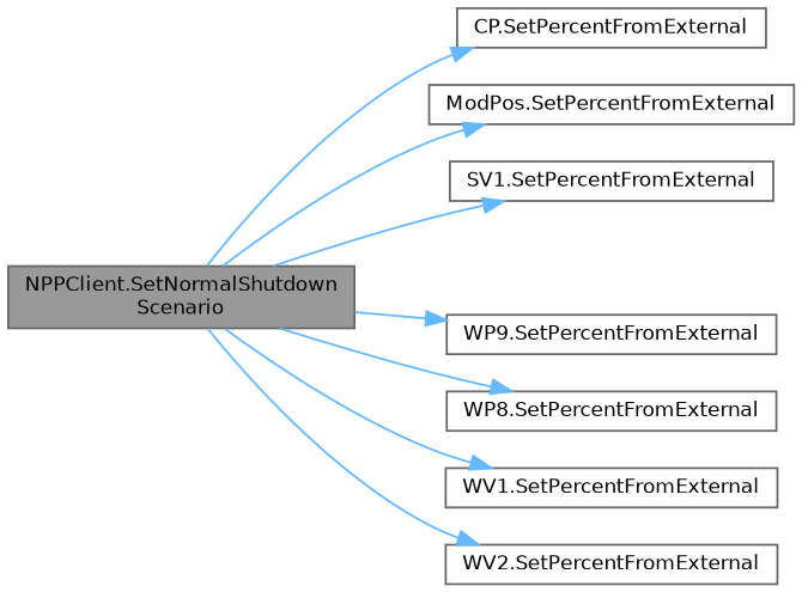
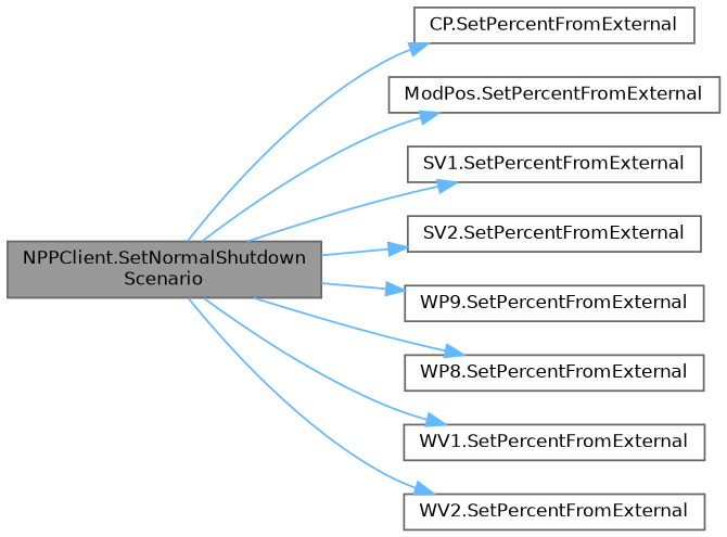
  digraph {
    rankdir=LR
    node [color=grey40 fillcolor=white fontname=Helvetica fontsize=10 shape=box style=filled]
    edge [color=steelblue1 fontname=Helvetica fontsize=10 labelfontname=Helvetica labelfontsize=10 style=solid]
    n1 [color=gray40 fillcolor=grey60 fontcolor=black height=0.2 label="NPPClient.SetNormalShutdown\lScenario" width=0.4]
    n2 [height=0.2 label="CP.SetPercentFromExternal" width=0.4]
    n3 [height=0.2 label="ModPos.SetPercentFromExternal" width=0.4]
    n4 [height=0.2 label="SV1.SetPercentFromExternal" width=0.4]
+   n5 [height=0.2 label="SV2.SetPercentFromExternal" width=0.4]
    n6 [height=0.2 label="WP9.SetPercentFromExternal" width=0.4]
    n7 [height=0.2 label="WP8.SetPercentFromExternal" width=0.4]
    n8 [height=0.2 label="WV1.SetPercentFromExternal" width=0.4]
    n9 [height=0.2 label="WV2.SetPercentFromExternal" width=0.4]
    n1 -> n2
    n1 -> n3
    n1 -> n4
+   n1 -> n5
    n1 -> n6
    n1 -> n7
    n1 -> n8
    n1 -> n9
  }
